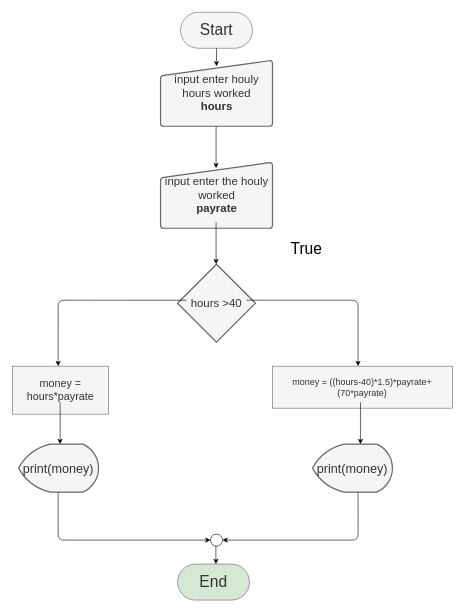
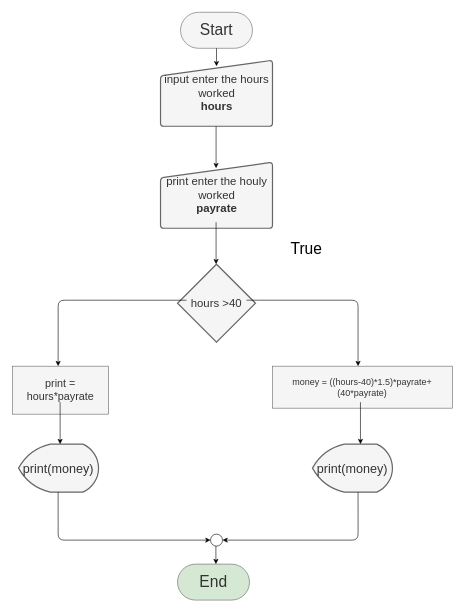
  <mxCell id="0" />
  <mxCell id="1" parent="0" />
  <mxCell id="2" value="&lt;font style=&quot;font-size: 26px&quot;&gt;Start&lt;/font&gt;" style="rounded=1;whiteSpace=wrap;html=1;arcSize=50;fillColor=#f5f5f5;strokeColor=#666666;fontColor=#333333;" vertex="1" parent="1"><mxGeometry x="300" y="20" width="120" height="60" as="geometry" /></mxCell>
- <mxCell id="3" value="input enter houly hours worked &lt;br&gt;&lt;b&gt;hours&lt;/b&gt;" style="html=1;strokeWidth=2;shape=manualInput;whiteSpace=wrap;rounded=1;size=26;arcSize=11;fontSize=19;fillColor=#f5f5f5;strokeColor=#666666;fontColor=#333333;" vertex="1" parent="1"><mxGeometry x="266.67" y="100" width="186.66" height="110" as="geometry" /></mxCell>
- <mxCell id="4" value="input enter the houly worked &lt;br&gt;&lt;b&gt;payrate&lt;/b&gt;" style="html=1;strokeWidth=2;shape=manualInput;whiteSpace=wrap;rounded=1;size=26;arcSize=11;fontSize=19;fillColor=#f5f5f5;strokeColor=#666666;fontColor=#333333;" vertex="1" parent="1"><mxGeometry x="266.67" y="270" width="186.66" height="110" as="geometry" /></mxCell>
+ <mxCell id="3" value="input enter the hours worked &lt;br&gt;&lt;b&gt;hours&lt;/b&gt;" style="html=1;strokeWidth=2;shape=manualInput;whiteSpace=wrap;rounded=1;size=26;arcSize=11;fontSize=19;fillColor=#f5f5f5;strokeColor=#666666;fontColor=#333333;" vertex="1" parent="1"><mxGeometry x="266.67" y="100" width="186.66" height="110" as="geometry" /></mxCell>
+ <mxCell id="4" value="print enter the houly worked &lt;br&gt;&lt;b&gt;payrate&lt;/b&gt;" style="html=1;strokeWidth=2;shape=manualInput;whiteSpace=wrap;rounded=1;size=26;arcSize=11;fontSize=19;fillColor=#f5f5f5;strokeColor=#666666;fontColor=#333333;" vertex="1" parent="1"><mxGeometry x="266.67" y="270" width="186.66" height="110" as="geometry" /></mxCell>
  <mxCell id="5" value="&lt;font style=&quot;font-size: 19px&quot;&gt;hours &amp;gt;40&lt;/font&gt;" style="strokeWidth=2;html=1;shape=mxgraph.flowchart.decision;whiteSpace=wrap;fillColor=#f5f5f5;strokeColor=#666666;fontColor=#333333;" vertex="1" parent="1"><mxGeometry x="295" y="440" width="130" height="130" as="geometry" /></mxCell>
- <mxCell id="6" value="&lt;font style=&quot;font-size: 15px&quot;&gt;money = ((hours-40)*1.5)*payrate+(70*payrate)&lt;/font&gt;" style="rounded=0;whiteSpace=wrap;html=1;fillColor=#f5f5f5;strokeColor=#666666;fontColor=#333333;" vertex="1" parent="1"><mxGeometry x="453.33" y="610" width="300" height="70" as="geometry" /></mxCell>
+ <mxCell id="6" value="&lt;font style=&quot;font-size: 15px&quot;&gt;money = ((hours-40)*1.5)*payrate+(40*payrate)&lt;/font&gt;" style="rounded=0;whiteSpace=wrap;html=1;fillColor=#f5f5f5;strokeColor=#666666;fontColor=#333333;" vertex="1" parent="1"><mxGeometry x="453.33" y="610" width="300" height="70" as="geometry" /></mxCell>
  <mxCell id="7" value="&lt;font style=&quot;font-size: 21px&quot;&gt;print(money)&lt;/font&gt;" style="strokeWidth=2;html=1;shape=mxgraph.flowchart.display;whiteSpace=wrap;fillColor=#f5f5f5;strokeColor=#666666;fontColor=#333333;" vertex="1" parent="1"><mxGeometry x="520" y="740" width="133.33" height="80" as="geometry" /></mxCell>
- <mxCell id="8" value="&lt;font style=&quot;font-size: 18px&quot;&gt;money = hours*payrate&lt;/font&gt;" style="rounded=0;whiteSpace=wrap;html=1;fillColor=#f5f5f5;strokeColor=#666666;fontColor=#333333;" vertex="1" parent="1"><mxGeometry x="20" y="610" width="160" height="80" as="geometry" /></mxCell>
+ <mxCell id="8" value="&lt;font style=&quot;font-size: 18px&quot;&gt;print = hours*payrate&lt;/font&gt;" style="rounded=0;whiteSpace=wrap;html=1;fillColor=#f5f5f5;strokeColor=#666666;fontColor=#333333;" vertex="1" parent="1"><mxGeometry x="20" y="610" width="160" height="80" as="geometry" /></mxCell>
  <mxCell id="9" value="&lt;font style=&quot;font-size: 21px&quot;&gt;print(money)&lt;/font&gt;" style="strokeWidth=2;html=1;shape=mxgraph.flowchart.display;whiteSpace=wrap;fillColor=#f5f5f5;strokeColor=#666666;fontColor=#333333;" vertex="1" parent="1"><mxGeometry x="30" y="740" width="133.33" height="80" as="geometry" /></mxCell>
  <mxCell id="10" value="&lt;span style=&quot;font-size: 26px&quot;&gt;End&lt;/span&gt;" style="rounded=1;whiteSpace=wrap;html=1;arcSize=50;fillColor=#d5e8d4;strokeColor=#666666;fontColor=#333333;" vertex="1" parent="1"><mxGeometry x="295" y="940" width="120" height="60" as="geometry" /></mxCell>
  <mxCell id="11" value="" style="endArrow=classic;html=1;exitX=0.5;exitY=1;exitDx=0;exitDy=0;" edge="1" parent="1" source="2"><mxGeometry width="50" height="50" relative="1" as="geometry"><mxPoint x="350" y="230" as="sourcePoint" /><mxPoint x="360" y="110" as="targetPoint" /></mxGeometry></mxCell>
  <mxCell id="12" value="" style="endArrow=classic;html=1;exitX=0.5;exitY=1;exitDx=0;exitDy=0;" edge="1" parent="1"><mxGeometry width="50" height="50" relative="1" as="geometry"><mxPoint x="359.29" y="210" as="sourcePoint" /><mxPoint x="359.29" y="280" as="targetPoint" /></mxGeometry></mxCell>
  <mxCell id="13" value="" style="endArrow=classic;html=1;exitX=0.5;exitY=1;exitDx=0;exitDy=0;" edge="1" parent="1"><mxGeometry width="50" height="50" relative="1" as="geometry"><mxPoint x="359.29" y="370" as="sourcePoint" /><mxPoint x="359.29" y="440" as="targetPoint" /></mxGeometry></mxCell>
  <mxCell id="14" value="" style="endArrow=classic;html=1;exitX=0.115;exitY=0.462;exitDx=0;exitDy=0;exitPerimeter=0;" edge="1" parent="1" source="5"><mxGeometry width="50" height="50" relative="1" as="geometry"><mxPoint x="295" y="500" as="sourcePoint" /><mxPoint x="95.95" y="610" as="targetPoint" /><Array as="points"><mxPoint x="96" y="500" /></Array></mxGeometry></mxCell>
  <mxCell id="15" value="" style="endArrow=classic;html=1;" edge="1" parent="1"><mxGeometry width="50" height="50" relative="1" as="geometry"><mxPoint x="410" y="500" as="sourcePoint" /><mxPoint x="596" y="610" as="targetPoint" /><Array as="points"><mxPoint x="596" y="500" /></Array></mxGeometry></mxCell>
  <mxCell id="16" value="" style="endArrow=classic;html=1;exitX=0.5;exitY=1;exitDx=0;exitDy=0;" edge="1" parent="1"><mxGeometry width="50" height="50" relative="1" as="geometry"><mxPoint x="99.29" y="670" as="sourcePoint" /><mxPoint x="99.29" y="740" as="targetPoint" /></mxGeometry></mxCell>
  <mxCell id="17" value="" style="endArrow=classic;html=1;exitX=0.5;exitY=1;exitDx=0;exitDy=0;" edge="1" parent="1"><mxGeometry width="50" height="50" relative="1" as="geometry"><mxPoint x="600" y="670" as="sourcePoint" /><mxPoint x="600" y="740" as="targetPoint" /></mxGeometry></mxCell>
  <mxCell id="18" value="" style="endArrow=classic;html=1;exitX=0.5;exitY=1;exitDx=0;exitDy=0;" edge="1" parent="1" target="20"><mxGeometry width="50" height="50" relative="1" as="geometry"><mxPoint x="95.95" y="820" as="sourcePoint" /><mxPoint x="320" y="900" as="targetPoint" /><Array as="points"><mxPoint x="96" y="900" /></Array></mxGeometry></mxCell>
  <mxCell id="19" value="" style="endArrow=classic;html=1;exitX=0.5;exitY=1;exitDx=0;exitDy=0;" edge="1" parent="1"><mxGeometry width="50" height="50" relative="1" as="geometry"><mxPoint x="596" y="820" as="sourcePoint" /><mxPoint x="370" y="900" as="targetPoint" /><Array as="points"><mxPoint x="596.05" y="900" /></Array></mxGeometry></mxCell>
  <mxCell id="20" value="" style="verticalLabelPosition=bottom;verticalAlign=top;html=1;shape=mxgraph.flowchart.on-page_reference;" vertex="1" parent="1"><mxGeometry x="350" y="890" width="20" height="20" as="geometry" /></mxCell>
  <mxCell id="21" value="" style="endArrow=classic;html=1;" edge="1" parent="1"><mxGeometry width="50" height="50" relative="1" as="geometry"><mxPoint x="359" y="910" as="sourcePoint" /><mxPoint x="359" y="940" as="targetPoint" /></mxGeometry></mxCell>
  <mxCell id="22" value="&lt;font style=&quot;font-size: 26px&quot;&gt;True&lt;/font&gt;" style="text;html=1;strokeColor=none;fillColor=none;align=center;verticalAlign=middle;whiteSpace=wrap;rounded=0;" vertex="1" parent="1"><mxGeometry x="490" y="405" width="40" height="20" as="geometry" /></mxCell>
